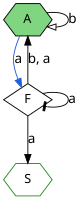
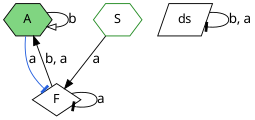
  digraph {
    fontname="Noto Sans"
    rankdir=TB
    node [color=black fontname="Noto Sans" shape=hexagon]
    edge [arrowhead=tee fontname="Noto Sans" fontsize=15]
    n1 [fillcolor="#00ab037F" label=A style=filled]
    n2 [label=F shape=diamond]
    n3 [color=forestgreen label=S]
+   n4 [label=ds shape=parallelogram]
    n1 -> n1 [arrowhead=onormal label=b]
-   n1 -> n2 [arrowhead=normal color="#215dde" label=a]
+   n1 -> n2 [color="#215dde" label=a]
    n2 -> n1 [arrowhead=normal label="b, a"]
    n2 -> n2 [label=a]
-   n2 -> n3 [arrowhead=normal label=a]
+   n3 -> n2 [arrowhead=normal label=a]
+   n4 -> n4 [label="b, a"]
  }
